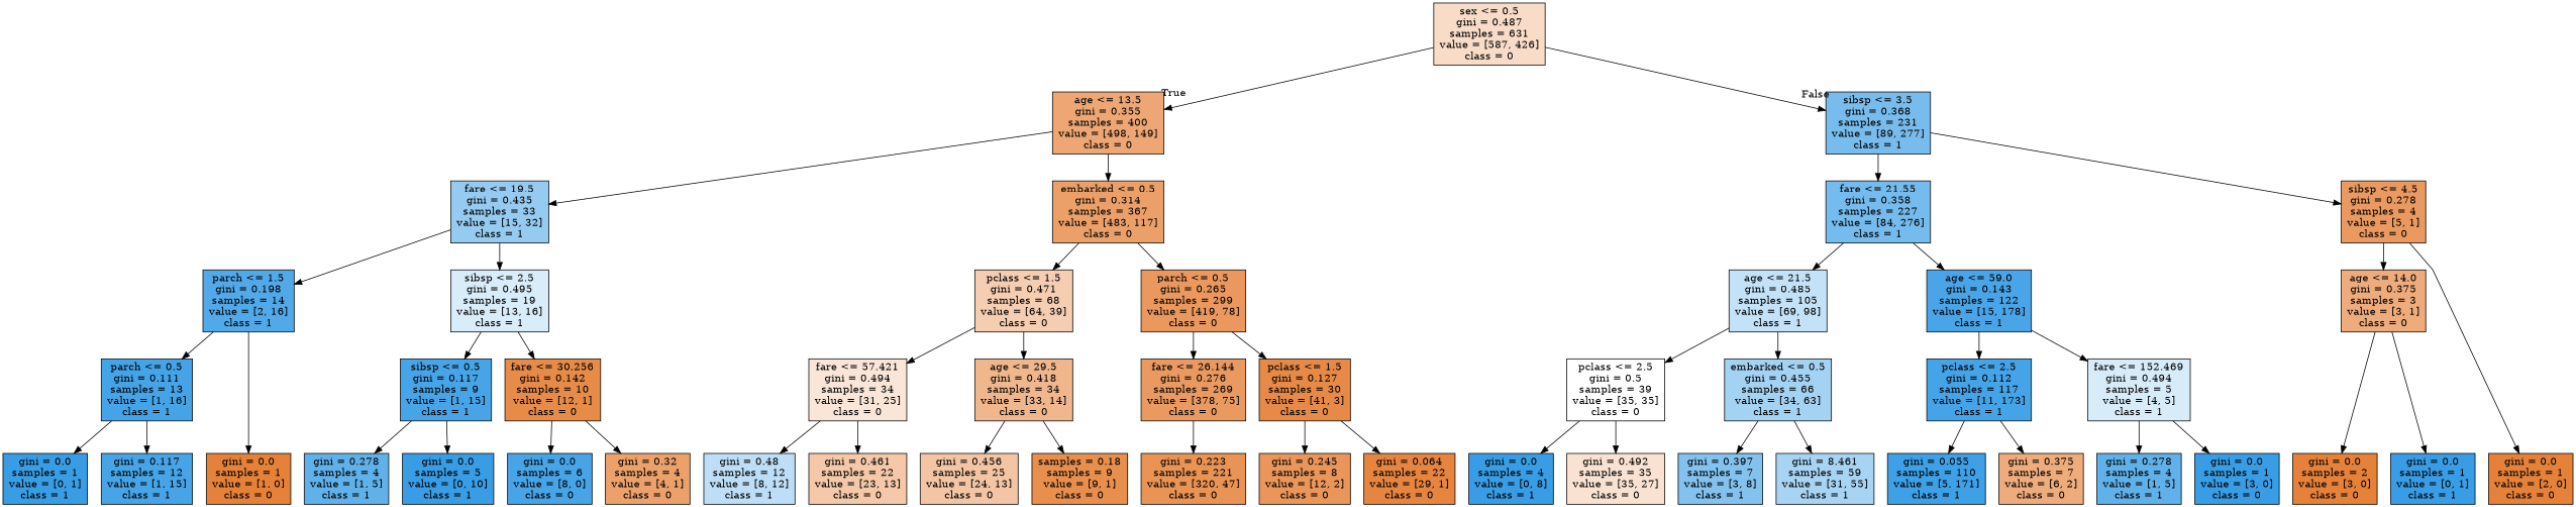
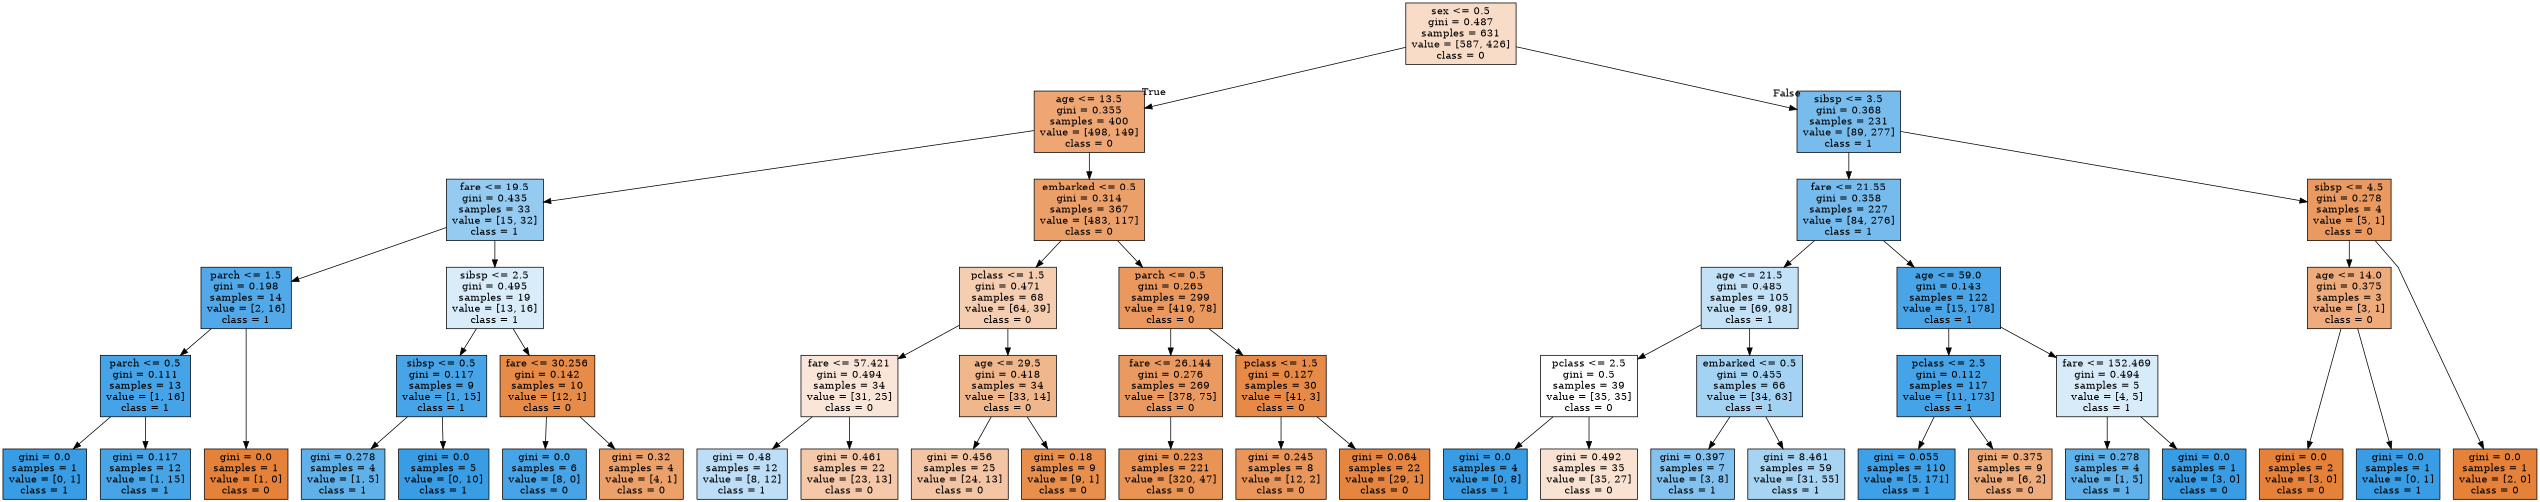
  digraph {
    ranksep=equally
    splines=polyline
    node [color=black fillcolor="#399de5ff" shape=box style=filled]
    n1 [fillcolor="#e5813946" label="sex <= 0.5\ngini = 0.487\nsamples = 631\nvalue = [587, 426]\nclass = 0"]
    n2 [fillcolor="#e58139b3" label="age <= 13.5\ngini = 0.355\nsamples = 400\nvalue = [498, 149]\nclass = 0"]
    n3 [fillcolor="#399de5ad" label="sibsp <= 3.5\ngini = 0.368\nsamples = 231\nvalue = [89, 277]\nclass = 1"]
    n4 [fillcolor="#399de587" label="fare <= 19.5\ngini = 0.435\nsamples = 33\nvalue = [15, 32]\nclass = 1"]
    n5 [fillcolor="#e58139c1" label="embarked <= 0.5\ngini = 0.314\nsamples = 367\nvalue = [483, 117]\nclass = 0"]
    n6 [fillcolor="#399de5b1" label="fare <= 21.55\ngini = 0.358\nsamples = 227\nvalue = [84, 276]\nclass = 1"]
    n7 [fillcolor="#e58139cc" label="sibsp <= 4.5\ngini = 0.278\nsamples = 4\nvalue = [5, 1]\nclass = 0"]
    n8 [fillcolor="#399de5df" label="parch <= 1.5\ngini = 0.198\nsamples = 14\nvalue = [2, 16]\nclass = 1"]
    n9 [fillcolor="#399de530" label="sibsp <= 2.5\ngini = 0.495\nsamples = 19\nvalue = [13, 16]\nclass = 1"]
    n10 [fillcolor="#e5813964" label="pclass <= 1.5\ngini = 0.471\nsamples = 68\nvalue = [64, 39]\nclass = 0"]
    n11 [fillcolor="#e58139d0" label="parch <= 0.5\ngini = 0.265\nsamples = 299\nvalue = [419, 78]\nclass = 0"]
    n12 [fillcolor="#399de54b" label="age <= 21.5\ngini = 0.485\nsamples = 105\nvalue = [69, 98]\nclass = 1"]
    n13 [fillcolor="#399de5ea" label="age <= 59.0\ngini = 0.143\nsamples = 122\nvalue = [15, 178]\nclass = 1"]
    n14 [fillcolor="#e58139aa" label="age <= 14.0\ngini = 0.375\nsamples = 3\nvalue = [3, 1]\nclass = 0"]
    n15 [fillcolor="#399de5ef" label="parch <= 0.5\ngini = 0.111\nsamples = 13\nvalue = [1, 16]\nclass = 1"]
    n16 [fillcolor="#399de5ee" label="sibsp <= 0.5\ngini = 0.117\nsamples = 9\nvalue = [1, 15]\nclass = 1"]
    n17 [fillcolor="#e58139ea" label="fare <= 30.256\ngini = 0.142\nsamples = 10\nvalue = [12, 1]\nclass = 0"]
    n18 [fillcolor="#e5813931" label="fare <= 57.421\ngini = 0.494\nsamples = 34\nvalue = [31, 25]\nclass = 0"]
    n19 [fillcolor="#e5813993" label="age <= 29.5\ngini = 0.418\nsamples = 34\nvalue = [33, 14]\nclass = 0"]
    n20 [fillcolor="#e58139cc" label="fare <= 26.144\ngini = 0.276\nsamples = 269\nvalue = [378, 75]\nclass = 0"]
    n21 [fillcolor="#e58139ec" label="pclass <= 1.5\ngini = 0.127\nsamples = 30\nvalue = [41, 3]\nclass = 0"]
    n22 [fillcolor="#e5813900" label="pclass <= 2.5\ngini = 0.5\nsamples = 39\nvalue = [35, 35]\nclass = 0"]
    n23 [fillcolor="#399de575" label="embarked <= 0.5\ngini = 0.455\nsamples = 66\nvalue = [34, 63]\nclass = 1"]
    n24 [fillcolor="#399de5ef" label="pclass <= 2.5\ngini = 0.112\nsamples = 117\nvalue = [11, 173]\nclass = 1"]
    n25 [fillcolor="#399de533" label="fare <= 152.469\ngini = 0.494\nsamples = 5\nvalue = [4, 5]\nclass = 1"]
    n26 [label="gini = 0.0\nsamples = 1\nvalue = [0, 1]\nclass = 1"]
    n27 [fillcolor="#399de5ee" label="gini = 0.117\nsamples = 12\nvalue = [1, 15]\nclass = 1"]
    n28 [fillcolor="#e58139ff" label="gini = 0.0\nsamples = 1\nvalue = [1, 0]\nclass = 0"]
    n29 [fillcolor="#399de5cc" label="gini = 0.278\nsamples = 4\nvalue = [1, 5]\nclass = 1"]
    n30 [label="gini = 0.0\nsamples = 5\nvalue = [0, 10]\nclass = 1"]
    n31 [fillcolor="#399de5ee" label="gini = 0.0\nsamples = 6\nvalue = [8, 0]\nclass = 0"]
    n32 [fillcolor="#e58139bf" label="gini = 0.32\nsamples = 4\nvalue = [4, 1]\nclass = 0"]
    n33 [fillcolor="#399de555" label="gini = 0.48\nsamples = 12\nvalue = [8, 12]\nclass = 1"]
    n34 [fillcolor="#e581396f" label="gini = 0.461\nsamples = 22\nvalue = [23, 13]\nclass = 0"]
    n35 [fillcolor="#e5813975" label="gini = 0.456\nsamples = 25\nvalue = [24, 13]\nclass = 0"]
-   n36 [fillcolor="#e58139e3" label="samples = 0.18\nsamples = 9\nvalue = [9, 1]\nclass = 0"]
+   n36 [fillcolor="#e58139e3" label="gini = 0.18\nsamples = 9\nvalue = [9, 1]\nclass = 0"]
    n37 [fillcolor="#e58139da" label="gini = 0.223\nsamples = 221\nvalue = [320, 47]\nclass = 0"]
    n38 [fillcolor="#e58139d4" label="gini = 0.245\nsamples = 8\nvalue = [12, 2]\nclass = 0"]
    n39 [fillcolor="#e58139f6" label="gini = 0.064\nsamples = 22\nvalue = [29, 1]\nclass = 0"]
    n40 [label="gini = 0.0\nsamples = 4\nvalue = [0, 8]\nclass = 1"]
    n41 [fillcolor="#e581393a" label="gini = 0.492\nsamples = 35\nvalue = [35, 27]\nclass = 0"]
    n42 [fillcolor="#399de59f" label="gini = 0.397\nsamples = 7\nvalue = [3, 8]\nclass = 1"]
    n43 [fillcolor="#399de56f" label="gini = 8.461\nsamples = 59\nvalue = [31, 55]\nclass = 1"]
    n44 [fillcolor="#399de5f8" label="gini = 0.055\nsamples = 110\nvalue = [5, 171]\nclass = 1"]
-   n45 [fillcolor="#e58139aa" label="gini = 0.375\nsamples = 7\nvalue = [6, 2]\nclass = 0"]
+   n45 [fillcolor="#e58139aa" label="gini = 0.375\nsamples = 9\nvalue = [6, 2]\nclass = 0"]
    n46 [fillcolor="#399de5cc" label="gini = 0.278\nsamples = 4\nvalue = [1, 5]\nclass = 1"]
    n47 [label="gini = 0.0\nsamples = 1\nvalue = [3, 0]\nclass = 0"]
    n48 [fillcolor="#e58139ff" label="gini = 0.0\nsamples = 2\nvalue = [3, 0]\nclass = 0"]
    n49 [label="gini = 0.0\nsamples = 1\nvalue = [0, 1]\nclass = 1"]
    n50 [fillcolor="#e58139ff" label="gini = 0.0\nsamples = 1\nvalue = [2, 0]\nclass = 0"]
    subgraph sub_1 {
      rank=same
      n1
    }
    subgraph sub_2 {
      rank=same
      n2
      n3
    }
    subgraph sub_3 {
      rank=same
      n4
      n5
      n6
      n7
    }
    subgraph sub_4 {
      rank=same
      n8
      n9
      n10
      n11
      n12
      n13
      n14
    }
    subgraph sub_5 {
      rank=same
      n15
      n16
      n17
      n18
      n19
      n20
      n21
      n22
      n23
      n24
      n25
    }
    subgraph sub_6 {
      rank=same
      n26
      n27
      n28
      n29
      n30
      n31
      n32
      n33
      n34
      n35
      n36
      n37
      n38
      n39
      n40
      n41
      n42
      n43
      n44
      n45
      n46
      n47
      n48
      n49
      n50
    }
    n1 -> n2 [headlabel=True labelangle=45 labeldistance=2.5]
    n1 -> n3 [headlabel=False labelangle=-45 labeldistance=2.5]
    n2 -> n4
    n2 -> n5
    n3 -> n6
    n3 -> n7
    n4 -> n8
    n4 -> n9
    n5 -> n10
    n5 -> n11
    n6 -> n12
    n6 -> n13
    n7 -> n14
    n7 -> n50
    n8 -> n15
    n8 -> n28
    n9 -> n16
    n9 -> n17
    n10 -> n18
    n10 -> n19
    n11 -> n20
    n11 -> n21
    n12 -> n22
    n12 -> n23
    n13 -> n24
    n13 -> n25
    n14 -> n48
    n14 -> n49
    n15 -> n26
    n15 -> n27
    n16 -> n29
    n16 -> n30
    n17 -> n31
    n17 -> n32
    n18 -> n33
    n18 -> n34
    n19 -> n35
    n19 -> n36
    n20 -> n37
    n21 -> n38
    n21 -> n39
    n22 -> n40
    n22 -> n41
    n23 -> n42
    n23 -> n43
    n24 -> n44
    n24 -> n45
    n25 -> n46
    n25 -> n47
  }
